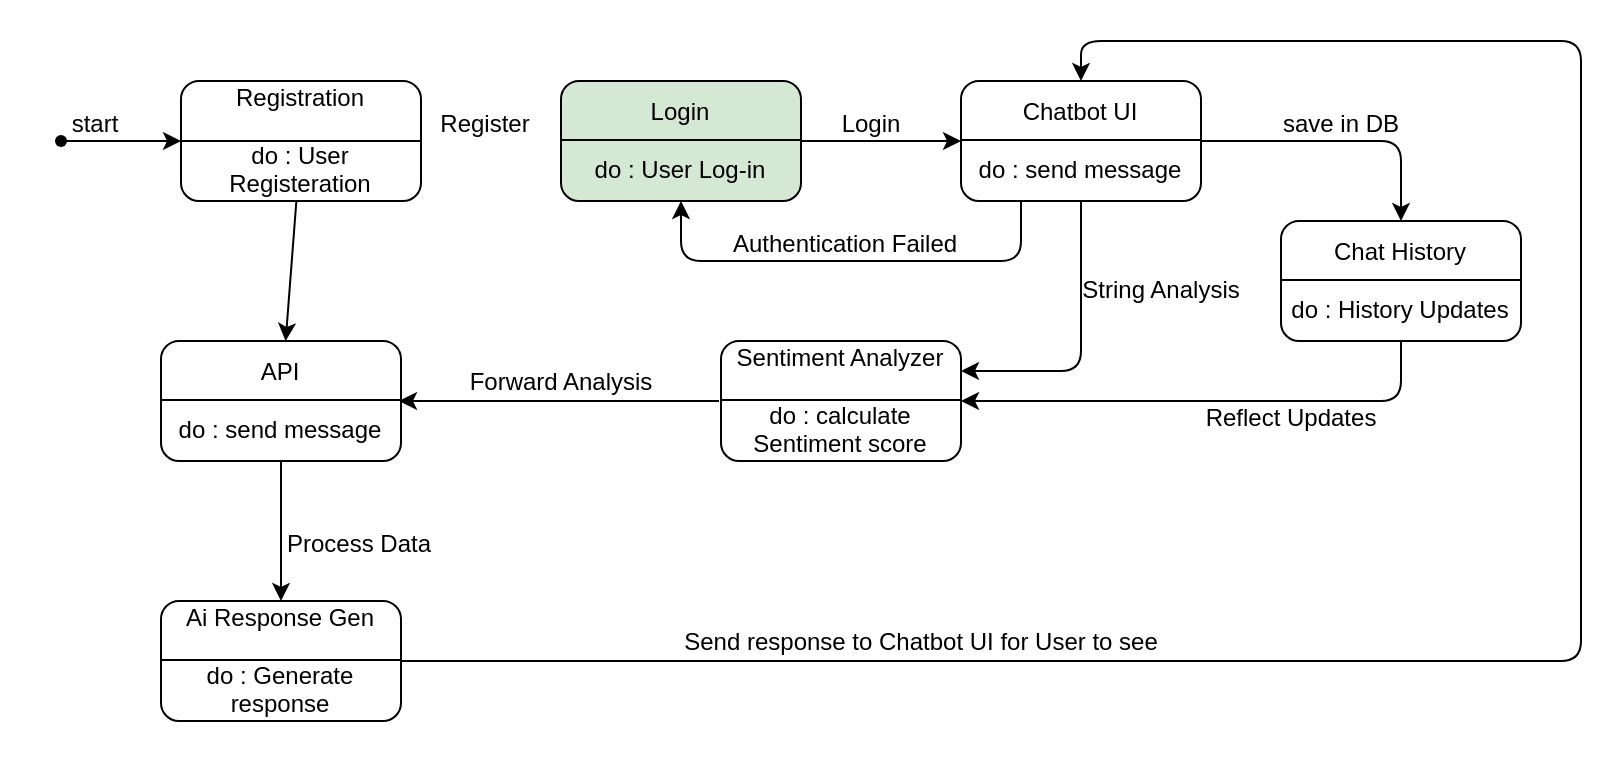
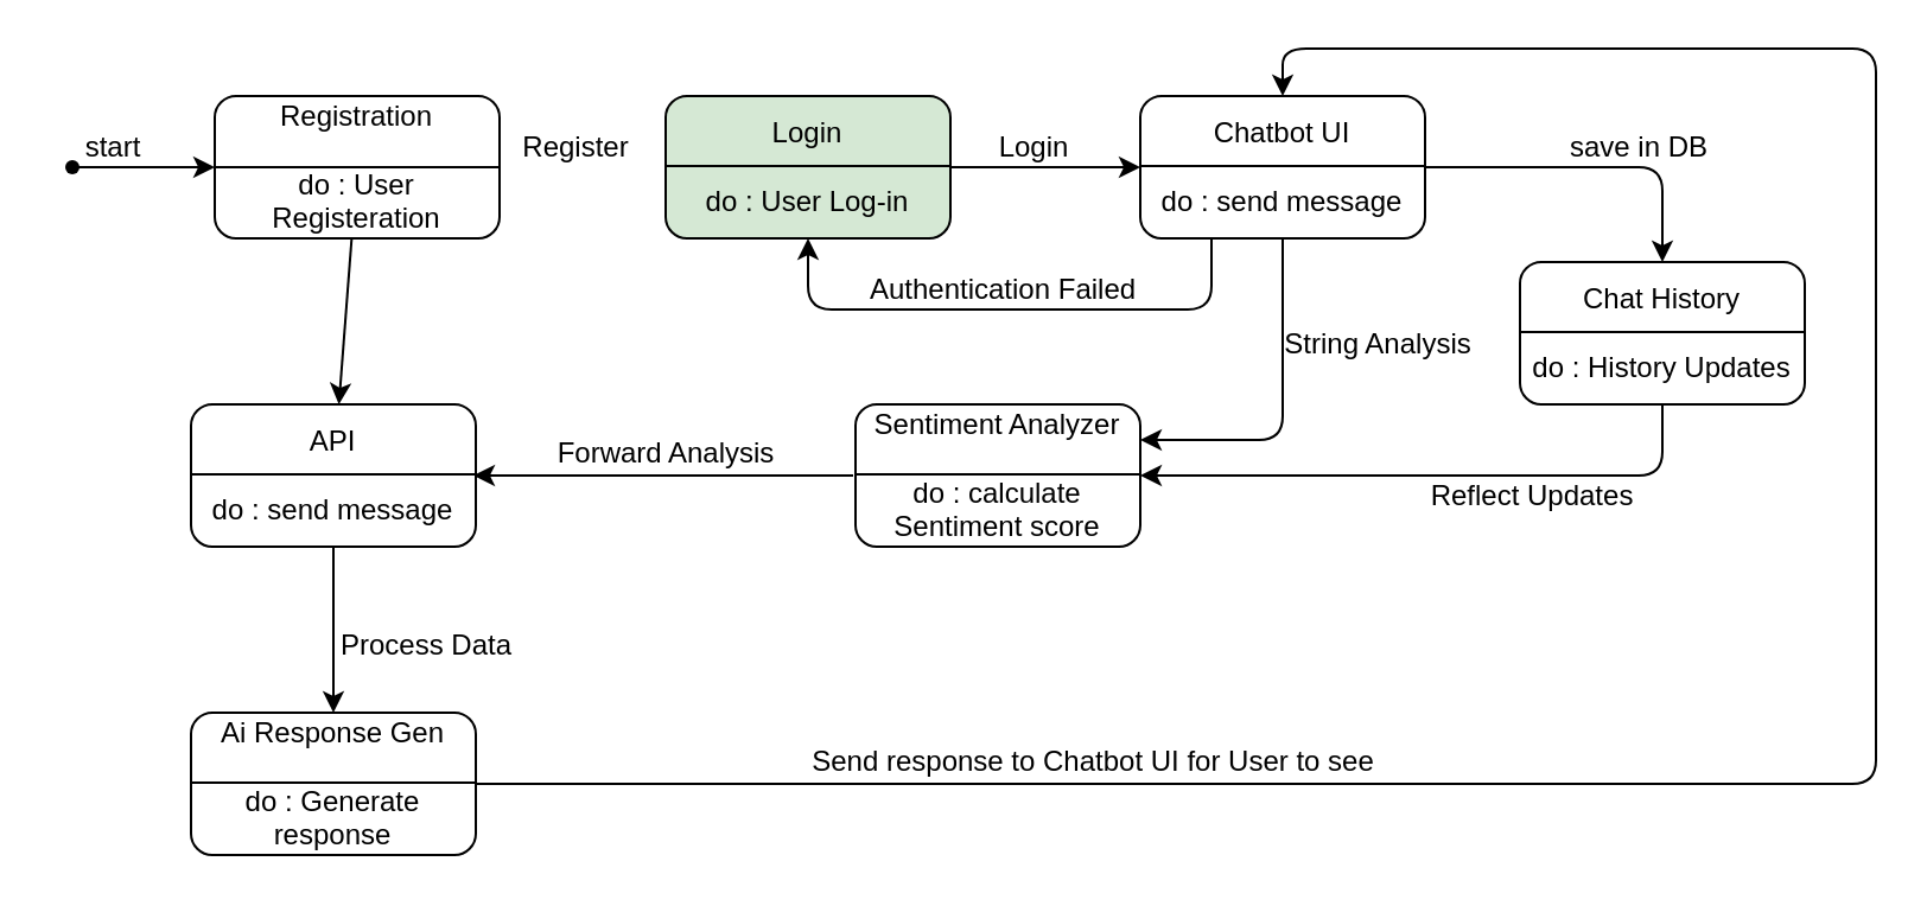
  <mxCell id="0" />
  <mxCell id="1" parent="0" />
  <mxCell id="2" value="" style="edgeStyle=none;html=1;" parent="1" source="3" target="5" edge="1"><mxGeometry relative="1" as="geometry" /></mxCell>
  <mxCell id="3" value="" style="shape=waypoint;sketch=0;fillStyle=solid;size=6;pointerEvents=1;points=[];fillColor=none;resizable=0;rotatable=0;perimeter=centerPerimeter;snapToPoint=1;" parent="1" vertex="1"><mxGeometry x="20" y="60" width="20" height="20" as="geometry" /></mxCell>
  <mxCell id="4" value="" style="edgeStyle=none;html=1;" parent="1" source="5" target="19" edge="1"><mxGeometry relative="1" as="geometry" /></mxCell>
  <mxCell id="5" value="Registration&lt;div&gt;&lt;br&gt;&lt;/div&gt;&lt;div&gt;do : User Registeration&lt;/div&gt;" style="rounded=1;whiteSpace=wrap;html=1;" parent="1" vertex="1"><mxGeometry x="90" y="40" width="120" height="60" as="geometry" /></mxCell>
  <mxCell id="6" style="edgeStyle=none;html=1;exitX=0;exitY=0.5;exitDx=0;exitDy=0;entryX=1;entryY=0.5;entryDx=0;entryDy=0;endArrow=baseDash;endFill=0;" parent="1" source="5" target="5" edge="1"><mxGeometry relative="1" as="geometry" /></mxCell>
  <mxCell id="7" value="" style="edgeStyle=none;html=1;" parent="1" source="8" target="13" edge="1"><mxGeometry relative="1" as="geometry" /></mxCell>
  <mxCell id="8" value="Login&lt;div&gt;&lt;br&gt;&lt;/div&gt;&lt;div&gt;do : User Log-in&lt;/div&gt;" style="rounded=1;whiteSpace=wrap;html=1;fillColor=#d5e8d4;" parent="1" vertex="1"><mxGeometry x="280" y="40" width="120" height="60" as="geometry" /></mxCell>
  <mxCell id="9" style="edgeStyle=none;html=1;exitX=0;exitY=0.5;exitDx=0;exitDy=0;entryX=1;entryY=0.5;entryDx=0;entryDy=0;endArrow=baseDash;endFill=0;" parent="1" edge="1"><mxGeometry relative="1" as="geometry"><mxPoint x="280" y="69.5" as="sourcePoint" /><mxPoint x="400" y="69.5" as="targetPoint" /></mxGeometry></mxCell>
  <mxCell id="10" value="" style="edgeStyle=none;html=1;entryX=1;entryY=0.25;entryDx=0;entryDy=0;" parent="1" source="13" target="16" edge="1"><mxGeometry relative="1" as="geometry"><Array as="points"><mxPoint x="540" y="185" /></Array></mxGeometry></mxCell>
  <mxCell id="11" style="edgeStyle=none;html=1;entryX=0.5;entryY=1;entryDx=0;entryDy=0;exitX=0.25;exitY=1;exitDx=0;exitDy=0;" parent="1" source="13" target="8" edge="1"><mxGeometry relative="1" as="geometry"><Array as="points"><mxPoint x="510" y="130" /><mxPoint x="340" y="130" /></Array></mxGeometry></mxCell>
  <mxCell id="12" style="edgeStyle=none;html=1;entryX=0.5;entryY=0;entryDx=0;entryDy=0;" parent="1" source="13" target="25" edge="1"><mxGeometry relative="1" as="geometry"><Array as="points"><mxPoint x="700" y="70" /></Array></mxGeometry></mxCell>
  <mxCell id="13" value="Chatbot UI&lt;div&gt;&lt;br&gt;&lt;/div&gt;&lt;div&gt;do : send message&lt;/div&gt;" style="rounded=1;whiteSpace=wrap;html=1;" parent="1" vertex="1"><mxGeometry x="480" y="40" width="120" height="60" as="geometry" /></mxCell>
  <mxCell id="14" style="edgeStyle=none;html=1;exitX=0;exitY=0.5;exitDx=0;exitDy=0;entryX=1;entryY=0.5;entryDx=0;entryDy=0;endArrow=baseDash;endFill=0;" parent="1" edge="1"><mxGeometry relative="1" as="geometry"><mxPoint x="480" y="69.5" as="sourcePoint" /><mxPoint x="600" y="69.5" as="targetPoint" /></mxGeometry></mxCell>
  <mxCell id="15" value="" style="edgeStyle=none;html=1;" parent="1" edge="1"><mxGeometry relative="1" as="geometry"><mxPoint x="359" y="200" as="sourcePoint" /><mxPoint x="199" y="200" as="targetPoint" /></mxGeometry></mxCell>
  <mxCell id="16" value="Sentiment Analyzer&lt;br&gt;&lt;div&gt;&lt;br&gt;&lt;/div&gt;&lt;div&gt;do : calculate Sentiment score&lt;/div&gt;" style="rounded=1;whiteSpace=wrap;html=1;" parent="1" vertex="1"><mxGeometry x="360" y="170" width="120" height="60" as="geometry" /></mxCell>
  <mxCell id="17" style="edgeStyle=none;html=1;exitX=0;exitY=0.5;exitDx=0;exitDy=0;entryX=1;entryY=0.5;entryDx=0;entryDy=0;endArrow=baseDash;endFill=0;" parent="1" edge="1"><mxGeometry relative="1" as="geometry"><mxPoint x="360" y="199.5" as="sourcePoint" /><mxPoint x="480" y="199.5" as="targetPoint" /></mxGeometry></mxCell>
  <mxCell id="18" value="" style="edgeStyle=none;html=1;" parent="1" source="19" target="22" edge="1"><mxGeometry relative="1" as="geometry" /></mxCell>
  <mxCell id="19" value="API&lt;br&gt;&lt;div&gt;&lt;br&gt;&lt;/div&gt;&lt;div&gt;do : send message&lt;/div&gt;" style="rounded=1;whiteSpace=wrap;html=1;" parent="1" vertex="1"><mxGeometry x="80" y="170" width="120" height="60" as="geometry" /></mxCell>
  <mxCell id="20" style="edgeStyle=none;html=1;exitX=0;exitY=0.5;exitDx=0;exitDy=0;entryX=1;entryY=0.5;entryDx=0;entryDy=0;endArrow=baseDash;endFill=0;" parent="1" edge="1"><mxGeometry relative="1" as="geometry"><mxPoint x="80" y="199.5" as="sourcePoint" /><mxPoint x="200" y="199.5" as="targetPoint" /></mxGeometry></mxCell>
  <mxCell id="21" style="edgeStyle=none;html=1;entryX=0.5;entryY=0;entryDx=0;entryDy=0;" edge="1" parent="1" source="22" target="13"><mxGeometry relative="1" as="geometry"><Array as="points"><mxPoint x="790" y="330" /><mxPoint x="790" y="20" /><mxPoint x="540" y="20" /></Array></mxGeometry></mxCell>
  <mxCell id="22" value="Ai Response Gen&lt;br&gt;&lt;div&gt;&lt;br&gt;&lt;/div&gt;&lt;div&gt;do : Generate response&lt;/div&gt;" style="rounded=1;whiteSpace=wrap;html=1;" parent="1" vertex="1"><mxGeometry x="80" y="300" width="120" height="60" as="geometry" /></mxCell>
  <mxCell id="23" style="edgeStyle=none;html=1;exitX=0;exitY=0.5;exitDx=0;exitDy=0;entryX=1;entryY=0.5;entryDx=0;entryDy=0;endArrow=baseDash;endFill=0;" parent="1" edge="1"><mxGeometry relative="1" as="geometry"><mxPoint x="80" y="329.5" as="sourcePoint" /><mxPoint x="200" y="329.5" as="targetPoint" /></mxGeometry></mxCell>
  <mxCell id="24" style="edgeStyle=none;html=1;entryX=1;entryY=0.5;entryDx=0;entryDy=0;" parent="1" source="25" target="16" edge="1"><mxGeometry relative="1" as="geometry"><Array as="points"><mxPoint x="700" y="200" /></Array></mxGeometry></mxCell>
  <mxCell id="25" value="Chat History&lt;div&gt;&lt;br&gt;&lt;/div&gt;&lt;div&gt;do : History Updates&lt;/div&gt;" style="rounded=1;whiteSpace=wrap;html=1;" parent="1" vertex="1"><mxGeometry x="640" y="110" width="120" height="60" as="geometry" /></mxCell>
  <mxCell id="26" style="edgeStyle=none;html=1;exitX=0;exitY=0.5;exitDx=0;exitDy=0;entryX=1;entryY=0.5;entryDx=0;entryDy=0;endArrow=baseDash;endFill=0;" parent="1" edge="1"><mxGeometry relative="1" as="geometry"><mxPoint x="640" y="139.5" as="sourcePoint" /><mxPoint x="760" y="139.5" as="targetPoint" /></mxGeometry></mxCell>
  <mxCell id="27" value="start" style="text;html=1;align=center;verticalAlign=middle;resizable=0;points=[];autosize=1;strokeColor=none;fillColor=none;" parent="1" vertex="1"><mxGeometry x="22" y="47" width="50" height="30" as="geometry" /></mxCell>
  <mxCell id="28" value="Register" style="text;html=1;align=center;verticalAlign=middle;resizable=0;points=[];autosize=1;strokeColor=none;fillColor=none;" parent="1" vertex="1"><mxGeometry x="207" y="47" width="70" height="30" as="geometry" /></mxCell>
  <mxCell id="29" value="Login" style="text;html=1;align=center;verticalAlign=middle;resizable=0;points=[];autosize=1;strokeColor=none;fillColor=none;" parent="1" vertex="1"><mxGeometry x="410" y="47" width="50" height="30" as="geometry" /></mxCell>
- <mxCell id="30" value="save in DB" style="text;html=1;align=center;verticalAlign=middle;resizable=0;points=[];autosize=1;strokeColor=none;fillColor=none;" parent="1" vertex="1"><mxGeometry x="630" y="47" width="80" height="30" as="geometry" /></mxCell>
+ <mxCell id="30" value="save in DB" style="text;html=1;align=center;verticalAlign=middle;resizable=0;points=[];autosize=1;strokeColor=none;fillColor=none;" parent="1" vertex="1"><mxGeometry x="650" y="47" width="80" height="30" as="geometry" /></mxCell>
  <mxCell id="31" value="String Analysis" style="text;html=1;align=center;verticalAlign=middle;resizable=0;points=[];autosize=1;strokeColor=none;fillColor=none;" parent="1" vertex="1"><mxGeometry x="530" y="130" width="100" height="30" as="geometry" /></mxCell>
  <mxCell id="32" value="Reflect Updates" style="text;html=1;align=center;verticalAlign=middle;resizable=0;points=[];autosize=1;strokeColor=none;fillColor=none;" parent="1" vertex="1"><mxGeometry x="590" y="194" width="110" height="30" as="geometry" /></mxCell>
  <mxCell id="33" value="Authentication Failed" style="text;html=1;align=center;verticalAlign=middle;resizable=0;points=[];autosize=1;strokeColor=none;fillColor=none;" parent="1" vertex="1"><mxGeometry x="352" y="107" width="140" height="30" as="geometry" /></mxCell>
  <mxCell id="34" value="Forward Analysis" style="text;html=1;align=center;verticalAlign=middle;resizable=0;points=[];autosize=1;strokeColor=none;fillColor=none;" parent="1" vertex="1"><mxGeometry x="225" y="176" width="110" height="30" as="geometry" /></mxCell>
  <mxCell id="35" value="Process Data" style="text;html=1;align=center;verticalAlign=middle;resizable=0;points=[];autosize=1;strokeColor=none;fillColor=none;" vertex="1" parent="1"><mxGeometry x="129" y="257" width="100" height="30" as="geometry" /></mxCell>
  <mxCell id="36" value="Send response to Chatbot UI for User to see" style="text;html=1;align=center;verticalAlign=middle;resizable=0;points=[];autosize=1;strokeColor=none;fillColor=none;" vertex="1" parent="1"><mxGeometry x="330" y="306" width="260" height="30" as="geometry" /></mxCell>
